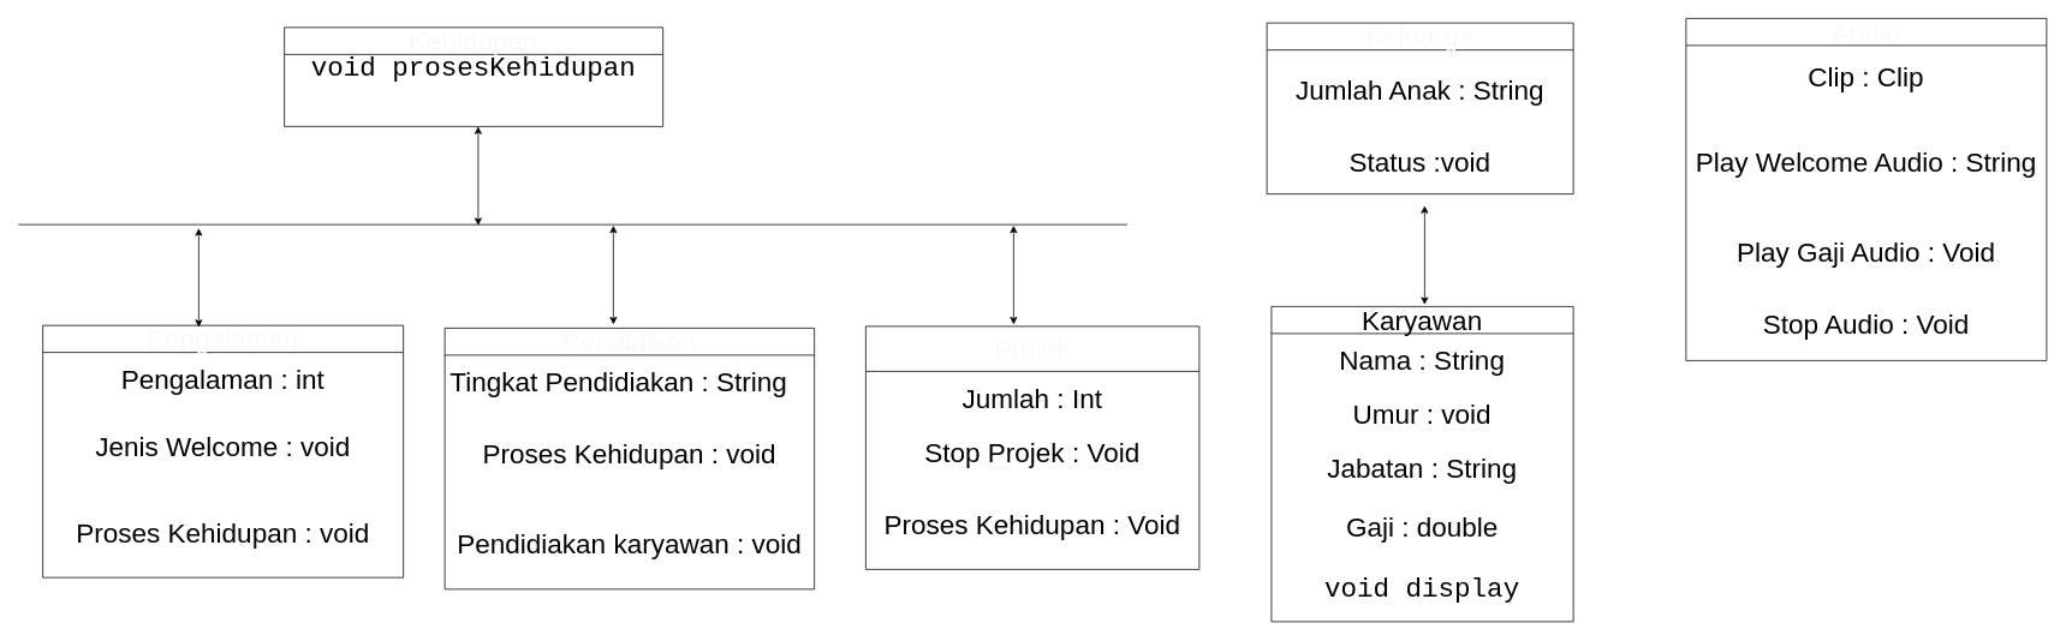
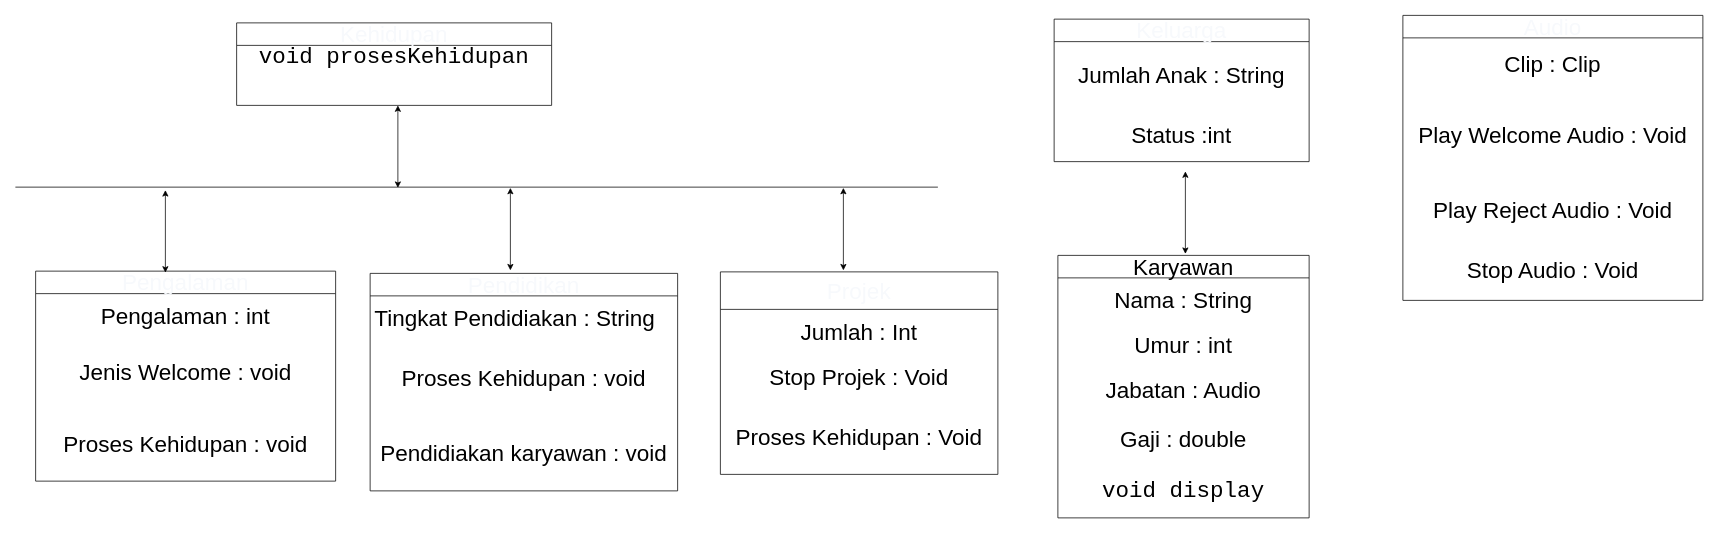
  <mxCell id="0" />
  <mxCell id="1" parent="0" />
  <mxCell id="2" value="Karyawan" style="swimlane;fontStyle=0;childLayout=stackLayout;horizontal=1;startSize=30;horizontalStack=0;resizeParent=1;resizeParentMax=0;resizeLast=0;collapsible=1;marginBottom=0;whiteSpace=wrap;html=1;fontSize=30;" parent="1" vertex="1"><mxGeometry x="1410" y="340" width="335" height="350" as="geometry" /></mxCell>
  <mxCell id="3" value="Nama : String" style="text;strokeColor=none;align=center;fillColor=none;html=1;verticalAlign=middle;whiteSpace=wrap;rounded=0;labelBackgroundColor=none;fontColor=default;fontSize=30;" parent="2" vertex="1"><mxGeometry y="30" width="335" height="60" as="geometry" /></mxCell>
- <mxCell id="4" value="Umur : void" style="text;strokeColor=none;align=center;fillColor=none;html=1;verticalAlign=middle;whiteSpace=wrap;rounded=0;labelBackgroundColor=none;fontColor=default;fontSize=30;" parent="2" vertex="1"><mxGeometry y="90" width="335" height="60" as="geometry" /></mxCell>
- <mxCell id="5" value="Jabatan : String" style="text;strokeColor=none;align=center;fillColor=none;html=1;verticalAlign=middle;whiteSpace=wrap;rounded=0;labelBackgroundColor=none;fontColor=default;fontSize=30;" parent="2" vertex="1"><mxGeometry y="150" width="335" height="60" as="geometry" /></mxCell>
+ <mxCell id="4" value="Umur : int" style="text;strokeColor=none;align=center;fillColor=none;html=1;verticalAlign=middle;whiteSpace=wrap;rounded=0;labelBackgroundColor=none;fontColor=default;fontSize=30;" parent="2" vertex="1"><mxGeometry y="90" width="335" height="60" as="geometry" /></mxCell>
+ <mxCell id="5" value="Jabatan : Audio" style="text;strokeColor=none;align=center;fillColor=none;html=1;verticalAlign=middle;whiteSpace=wrap;rounded=0;labelBackgroundColor=none;fontColor=default;fontSize=30;" parent="2" vertex="1"><mxGeometry y="150" width="335" height="60" as="geometry" /></mxCell>
  <mxCell id="6" value="Gaji : double" style="text;strokeColor=none;align=center;fillColor=none;html=1;verticalAlign=middle;whiteSpace=wrap;rounded=0;labelBackgroundColor=none;fontColor=default;fontSize=30;" parent="2" vertex="1"><mxGeometry y="210" width="335" height="70" as="geometry" /></mxCell>
  <mxCell id="7" value="&lt;div style=&quot;font-family: Consolas, &amp;quot;Courier New&amp;quot;, monospace; font-size: 30px; line-height: 19px;&quot;&gt;&lt;font style=&quot;font-size: 30px;&quot;&gt;void display&lt;/font&gt;&lt;/div&gt;" style="text;strokeColor=none;align=center;fillColor=none;html=1;verticalAlign=middle;whiteSpace=wrap;rounded=0;labelBackgroundColor=none;fontColor=default;fontSize=30;" parent="2" vertex="1"><mxGeometry y="280" width="335" height="70" as="geometry" /></mxCell>
  <mxCell id="8" value="Kehidupan" style="swimlane;fontStyle=0;childLayout=stackLayout;horizontal=1;startSize=30;horizontalStack=0;resizeParent=1;resizeParentMax=0;resizeLast=0;collapsible=1;marginBottom=0;whiteSpace=wrap;html=1;strokeColor=default;fontColor=#f7f9fc;fillColor=none;fontSize=30;" parent="1" vertex="1"><mxGeometry x="315" y="30" width="420" height="110" as="geometry" /></mxCell>
  <mxCell id="9" value="&lt;div style=&quot;font-family: Consolas, &amp;quot;Courier New&amp;quot;, monospace; font-weight: normal; font-size: 30px; line-height: 19px;&quot;&gt;&lt;div style=&quot;font-size: 30px;&quot;&gt;&lt;span style=&quot;font-size: 30px;&quot;&gt;void&lt;/span&gt;&lt;span style=&quot;font-size: 30px;&quot;&gt; &lt;/span&gt;&lt;span style=&quot;font-size: 30px;&quot;&gt;prosesKehidupan&lt;/span&gt;&lt;/div&gt;&lt;/div&gt;" style="text;whiteSpace=wrap;html=1;fontColor=default;align=center;labelBackgroundColor=none;fontSize=30;" parent="8" vertex="1"><mxGeometry y="30" width="420" height="80" as="geometry" /></mxCell>
  <mxCell id="10" value="Keluarga" style="swimlane;fontStyle=0;childLayout=stackLayout;horizontal=1;startSize=30;horizontalStack=0;resizeParent=1;resizeParentMax=0;resizeLast=0;collapsible=1;marginBottom=0;whiteSpace=wrap;html=1;strokeColor=default;fontColor=#f7f9fc;fillColor=none;fontSize=30;" parent="1" vertex="1"><mxGeometry x="1405" y="25" width="340" height="190" as="geometry" /></mxCell>
  <mxCell id="11" value="Jumlah Anak : String" style="text;strokeColor=none;fillColor=none;align=center;verticalAlign=middle;spacingLeft=4;spacingRight=4;overflow=hidden;points=[[0,0.5],[1,0.5]];portConstraint=eastwest;rotatable=0;whiteSpace=wrap;html=1;fontColor=default;labelBackgroundColor=none;fontSize=30;" parent="10" vertex="1"><mxGeometry y="30" width="340" height="90" as="geometry" /></mxCell>
- <mxCell id="12" value="Status :void" style="text;strokeColor=none;fillColor=none;align=center;verticalAlign=middle;spacingLeft=4;spacingRight=4;overflow=hidden;points=[[0,0.5],[1,0.5]];portConstraint=eastwest;rotatable=0;whiteSpace=wrap;html=1;fontColor=default;labelBackgroundColor=none;fontSize=30;" vertex="1" parent="10"><mxGeometry y="120" width="340" height="70" as="geometry" /></mxCell>
+ <mxCell id="12" value="Status :int" style="text;strokeColor=none;fillColor=none;align=center;verticalAlign=middle;spacingLeft=4;spacingRight=4;overflow=hidden;points=[[0,0.5],[1,0.5]];portConstraint=eastwest;rotatable=0;whiteSpace=wrap;html=1;fontColor=default;labelBackgroundColor=none;fontSize=30;" vertex="1" parent="10"><mxGeometry y="120" width="340" height="70" as="geometry" /></mxCell>
  <mxCell id="13" value="Pendidikan" style="swimlane;fontStyle=0;childLayout=stackLayout;horizontal=1;startSize=30;horizontalStack=0;resizeParent=1;resizeParentMax=0;resizeLast=0;collapsible=1;marginBottom=0;whiteSpace=wrap;html=1;strokeColor=default;fontColor=#f7f9fc;fillColor=none;fontSize=30;" parent="1" vertex="1"><mxGeometry x="493" y="364" width="410" height="290" as="geometry" /></mxCell>
  <mxCell id="14" value="Tingkat Pendidiakan : String" style="text;strokeColor=none;fillColor=none;align=left;verticalAlign=middle;spacingLeft=4;spacingRight=4;overflow=hidden;points=[[0,0.5],[1,0.5]];portConstraint=eastwest;rotatable=0;whiteSpace=wrap;html=1;fontColor=default;labelBackgroundColor=none;fontSize=30;" parent="13" vertex="1"><mxGeometry y="30" width="410" height="60" as="geometry" /></mxCell>
  <mxCell id="15" value="Proses Kehidupan : void" style="text;strokeColor=none;fillColor=none;align=center;verticalAlign=middle;spacingLeft=4;spacingRight=4;overflow=hidden;points=[[0,0.5],[1,0.5]];portConstraint=eastwest;rotatable=0;whiteSpace=wrap;html=1;fontColor=default;labelBackgroundColor=none;fontSize=30;" parent="13" vertex="1"><mxGeometry y="90" width="410" height="100" as="geometry" /></mxCell>
  <mxCell id="16" value="Pendidiakan karyawan : void" style="text;strokeColor=none;fillColor=none;align=center;verticalAlign=middle;spacingLeft=4;spacingRight=4;overflow=hidden;points=[[0,0.5],[1,0.5]];portConstraint=eastwest;rotatable=0;whiteSpace=wrap;html=1;fontColor=default;labelBackgroundColor=none;fontSize=30;" vertex="1" parent="13"><mxGeometry y="190" width="410" height="100" as="geometry" /></mxCell>
  <mxCell id="17" value="Pengalaman" style="swimlane;fontStyle=0;childLayout=stackLayout;horizontal=1;startSize=30;horizontalStack=0;resizeParent=1;resizeParentMax=0;resizeLast=0;collapsible=1;marginBottom=0;whiteSpace=wrap;html=1;strokeColor=default;fontColor=#f7f9fc;fillColor=none;fontSize=30;" parent="1" vertex="1"><mxGeometry x="47" y="361" width="400" height="280" as="geometry" /></mxCell>
  <mxCell id="18" value="" style="endArrow=classic;startArrow=classic;html=1;" parent="17" edge="1"><mxGeometry width="50" height="50" relative="1" as="geometry"><mxPoint x="173" y="2" as="sourcePoint" /><mxPoint x="173" y="-108" as="targetPoint" /></mxGeometry></mxCell>
  <mxCell id="19" value="Pengalaman : int" style="text;strokeColor=none;fillColor=none;align=center;verticalAlign=middle;spacingLeft=4;spacingRight=4;overflow=hidden;points=[[0,0.5],[1,0.5]];portConstraint=eastwest;rotatable=0;whiteSpace=wrap;html=1;fontColor=default;labelBackgroundColor=none;fontSize=30;" parent="17" vertex="1"><mxGeometry y="30" width="400" height="60" as="geometry" /></mxCell>
  <mxCell id="20" value="Jenis Welcome : void" style="text;strokeColor=none;fillColor=none;align=center;verticalAlign=middle;spacingLeft=4;spacingRight=4;overflow=hidden;points=[[0,0.5],[1,0.5]];portConstraint=eastwest;rotatable=0;whiteSpace=wrap;html=1;fontColor=default;labelBackgroundColor=none;fontSize=30;" parent="17" vertex="1"><mxGeometry y="90" width="400" height="90" as="geometry" /></mxCell>
  <mxCell id="21" value="Proses Kehidupan : void" style="text;strokeColor=none;fillColor=none;align=center;verticalAlign=middle;spacingLeft=4;spacingRight=4;overflow=hidden;points=[[0,0.5],[1,0.5]];portConstraint=eastwest;rotatable=0;whiteSpace=wrap;html=1;fontColor=default;labelBackgroundColor=none;fontSize=30;" parent="17" vertex="1"><mxGeometry y="180" width="400" height="100" as="geometry" /></mxCell>
  <mxCell id="22" value="Projek" style="swimlane;fontStyle=0;childLayout=stackLayout;horizontal=1;startSize=50;horizontalStack=0;resizeParent=1;resizeParentMax=0;resizeLast=0;collapsible=1;marginBottom=0;whiteSpace=wrap;html=1;strokeColor=default;fontColor=#f7f9fc;fillColor=none;fontSize=30;" parent="1" vertex="1"><mxGeometry x="960" y="362" width="370" height="270" as="geometry" /></mxCell>
  <mxCell id="23" value="Jumlah : Int" style="text;strokeColor=none;fillColor=none;align=center;verticalAlign=middle;spacingLeft=4;spacingRight=4;overflow=hidden;points=[[0,0.5],[1,0.5]];portConstraint=eastwest;rotatable=0;whiteSpace=wrap;html=1;fontColor=default;labelBackgroundColor=none;fontSize=30;" parent="22" vertex="1"><mxGeometry y="50" width="370" height="60" as="geometry" /></mxCell>
  <mxCell id="24" value="Stop Projek : Void" style="text;strokeColor=none;fillColor=none;align=center;verticalAlign=middle;spacingLeft=4;spacingRight=4;overflow=hidden;points=[[0,0.5],[1,0.5]];portConstraint=eastwest;rotatable=0;whiteSpace=wrap;html=1;fontColor=default;labelBackgroundColor=none;fontSize=30;" parent="22" vertex="1"><mxGeometry y="110" width="370" height="60" as="geometry" /></mxCell>
  <mxCell id="25" value="Proses Kehidupan : Void" style="text;strokeColor=none;fillColor=none;align=center;verticalAlign=middle;spacingLeft=4;spacingRight=4;overflow=hidden;points=[[0,0.5],[1,0.5]];portConstraint=eastwest;rotatable=0;whiteSpace=wrap;html=1;fontColor=default;labelBackgroundColor=none;fontSize=30;" parent="22" vertex="1"><mxGeometry y="170" width="370" height="100" as="geometry" /></mxCell>
  <mxCell id="26" value="Audio" style="swimlane;fontStyle=0;childLayout=stackLayout;horizontal=1;startSize=30;horizontalStack=0;resizeParent=1;resizeParentMax=0;resizeLast=0;collapsible=1;marginBottom=0;whiteSpace=wrap;html=1;strokeColor=default;fontColor=#f7f9fc;fillColor=none;fontSize=30;" parent="1" vertex="1"><mxGeometry x="1870" y="20" width="400" height="380" as="geometry" /></mxCell>
  <mxCell id="27" value="Clip : Clip" style="text;strokeColor=none;fillColor=none;align=center;verticalAlign=middle;spacingLeft=4;spacingRight=4;overflow=hidden;points=[[0,0.5],[1,0.5]];portConstraint=eastwest;rotatable=0;whiteSpace=wrap;html=1;fontColor=default;labelBackgroundColor=none;fontSize=30;" parent="26" vertex="1"><mxGeometry y="30" width="400" height="70" as="geometry" /></mxCell>
- <mxCell id="28" value="Play Welcome Audio : String" style="text;strokeColor=none;fillColor=none;align=center;verticalAlign=middle;spacingLeft=4;spacingRight=4;overflow=hidden;points=[[0,0.5],[1,0.5]];portConstraint=eastwest;rotatable=0;whiteSpace=wrap;html=1;fontColor=default;labelBackgroundColor=none;fontSize=30;" parent="26" vertex="1"><mxGeometry y="100" width="400" height="120" as="geometry" /></mxCell>
- <mxCell id="29" value="Play Gaji Audio : Void" style="text;strokeColor=none;fillColor=none;align=center;verticalAlign=middle;spacingLeft=4;spacingRight=4;overflow=hidden;points=[[0,0.5],[1,0.5]];portConstraint=eastwest;rotatable=0;whiteSpace=wrap;html=1;fontColor=default;labelBackgroundColor=none;fontSize=30;" parent="26" vertex="1"><mxGeometry y="220" width="400" height="80" as="geometry" /></mxCell>
+ <mxCell id="28" value="Play Welcome Audio : Void" style="text;strokeColor=none;fillColor=none;align=center;verticalAlign=middle;spacingLeft=4;spacingRight=4;overflow=hidden;points=[[0,0.5],[1,0.5]];portConstraint=eastwest;rotatable=0;whiteSpace=wrap;html=1;fontColor=default;labelBackgroundColor=none;fontSize=30;" parent="26" vertex="1"><mxGeometry y="100" width="400" height="120" as="geometry" /></mxCell>
+ <mxCell id="29" value="Play Reject Audio : Void" style="text;strokeColor=none;fillColor=none;align=center;verticalAlign=middle;spacingLeft=4;spacingRight=4;overflow=hidden;points=[[0,0.5],[1,0.5]];portConstraint=eastwest;rotatable=0;whiteSpace=wrap;html=1;fontColor=default;labelBackgroundColor=none;fontSize=30;" parent="26" vertex="1"><mxGeometry y="220" width="400" height="80" as="geometry" /></mxCell>
  <mxCell id="30" value="Stop Audio : Void" style="text;html=1;strokeColor=none;fillColor=none;align=center;verticalAlign=middle;whiteSpace=wrap;rounded=0;fontColor=default;labelBackgroundColor=none;fontSize=30;" parent="26" vertex="1"><mxGeometry y="300" width="400" height="80" as="geometry" /></mxCell>
  <mxCell id="31" value="" style="endArrow=none;html=1;" parent="1" edge="1"><mxGeometry width="50" height="50" relative="1" as="geometry"><mxPoint x="20" y="249" as="sourcePoint" /><mxPoint x="1250" y="249" as="targetPoint" /></mxGeometry></mxCell>
  <mxCell id="32" value="" style="endArrow=classic;startArrow=classic;html=1;" parent="1" edge="1"><mxGeometry width="50" height="50" relative="1" as="geometry"><mxPoint x="530" y="250" as="sourcePoint" /><mxPoint x="530" y="140" as="targetPoint" /></mxGeometry></mxCell>
  <mxCell id="33" value="" style="endArrow=classic;startArrow=classic;html=1;" parent="1" edge="1"><mxGeometry width="50" height="50" relative="1" as="geometry"><mxPoint x="1124" y="360" as="sourcePoint" /><mxPoint x="1124" y="250" as="targetPoint" /></mxGeometry></mxCell>
  <mxCell id="34" value="" style="endArrow=classic;startArrow=classic;html=1;" parent="1" edge="1"><mxGeometry width="50" height="50" relative="1" as="geometry"><mxPoint x="680" y="360" as="sourcePoint" /><mxPoint x="680" y="250" as="targetPoint" /></mxGeometry></mxCell>
  <mxCell id="35" value="" style="endArrow=classic;startArrow=classic;html=1;" parent="1" edge="1"><mxGeometry width="50" height="50" relative="1" as="geometry"><mxPoint x="1580" y="338" as="sourcePoint" /><mxPoint x="1580" y="228" as="targetPoint" /></mxGeometry></mxCell>
